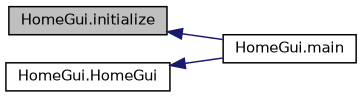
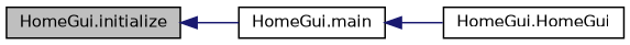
  digraph {
    rankdir=LR
    node [color=black fillcolor=white fontname=Helvetica fontsize=10 shape=record style=filled]
    edge [color=midnightblue dir=back fontname=Helvetica fontsize=10 labelfontname=Helvetica labelfontsize=10 style=solid]
    n1 [fillcolor=grey75 fontcolor=black height=0.2 label="HomeGui.initialize" width=0.4]
    n2 [height=0.2 label="HomeGui.main" width=0.4]
    n3 [height=0.2 label="HomeGui.HomeGui" width=0.4]
    n1 -> n2
-   n3 -> n2
+   n2 -> n3
  }
